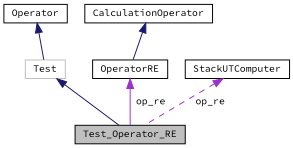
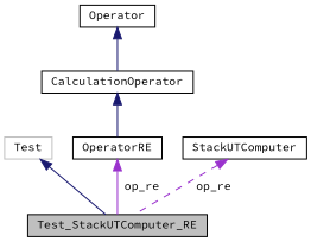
  digraph {
    fontname="Source Code Pro"
    node [color=black fillcolor=white fontname="Source Code Pro" fontsize=10 shape=record style=filled]
    edge [color=midnightblue dir=back fontname="Source Code Pro" fontsize=10 labelfontname=Helvetica labelfontsize=10 style=solid]
-   n1 [fillcolor=grey75 fontcolor=black height=0.2 label=Test_Operator_RE width=0.4]
+   n1 [fillcolor=grey75 fontcolor=black height=0.2 label=Test_StackUTComputer_RE width=0.4]
    n2 [color=grey75 height=0.2 label=Test width=0.4]
    n3 [height=0.2 label=OperatorRE width=0.4]
    n4 [height=0.2 label=CalculationOperator width=0.4]
    n5 [height=0.2 label=Operator width=0.4]
    n6 [height=0.2 label=StackUTComputer width=0.4]
    n2 -> n1
    n3 -> n1 [color=darkorchid3 label=" op_re"]
    n4 -> n3
-   n5 -> n2
+   n5 -> n4
    n6 -> n1 [color=darkorchid3 label=" op_re" style=dashed]
  }
